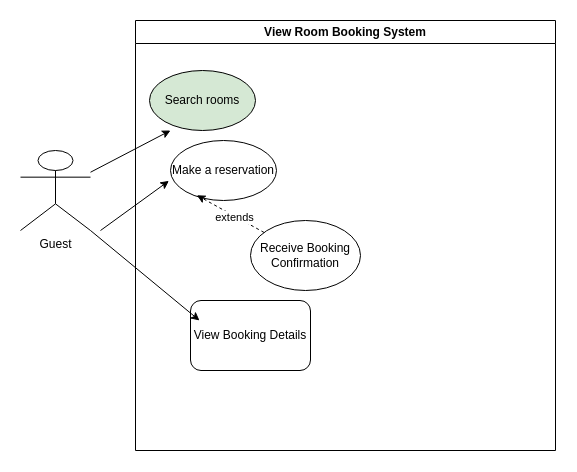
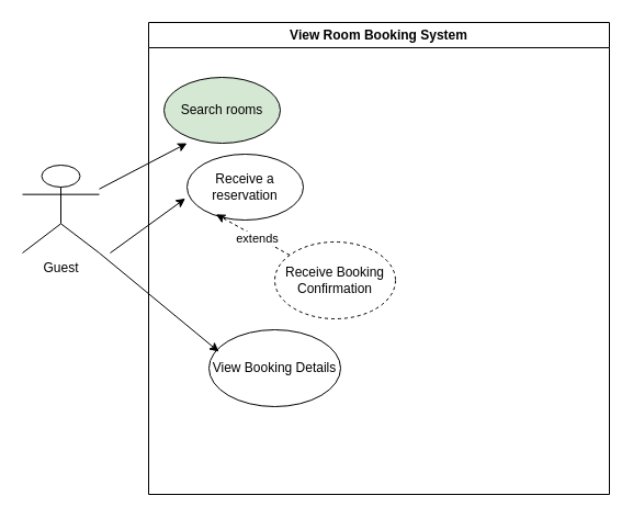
  <mxCell id="0" />
  <mxCell id="1" parent="0" />
  <mxCell id="2" value="View Room Booking System" style="swimlane;whiteSpace=wrap;html=1;" parent="1" vertex="1"><mxGeometry x="135" y="20" width="420" height="430" as="geometry" /></mxCell>
  <mxCell id="3" value="Search rooms" style="ellipse;whiteSpace=wrap;html=1;fillColor=#d5e8d4;" parent="2" vertex="1"><mxGeometry x="14" y="50" width="106" height="60" as="geometry" /></mxCell>
- <mxCell id="4" value="Make a reservation" style="ellipse;whiteSpace=wrap;html=1;" parent="2" vertex="1"><mxGeometry x="35" y="120" width="106" height="60" as="geometry" /></mxCell>
- <mxCell id="5" value="View Booking Details" style="whiteSpace=wrap;html=1;rounded=1;" parent="2" vertex="1"><mxGeometry x="55" y="280" width="120" height="70" as="geometry" /></mxCell>
- <mxCell id="6" value="Receive Booking Confirmation" style="ellipse;whiteSpace=wrap;html=1;" parent="2" vertex="1"><mxGeometry x="115" y="200" width="110" height="70" as="geometry" /></mxCell>
+ <mxCell id="4" value="Receive a reservation" style="ellipse;whiteSpace=wrap;html=1;" parent="2" vertex="1"><mxGeometry x="35" y="120" width="106" height="60" as="geometry" /></mxCell>
+ <mxCell id="5" value="View Booking Details" style="ellipse;whiteSpace=wrap;html=1;" parent="2" vertex="1"><mxGeometry x="55" y="280" width="120" height="70" as="geometry" /></mxCell>
+ <mxCell id="6" value="Receive Booking Confirmation" style="ellipse;whiteSpace=wrap;html=1;dashed=1;" parent="2" vertex="1"><mxGeometry x="115" y="200" width="110" height="70" as="geometry" /></mxCell>
  <mxCell id="7" style="rounded=0;orthogonalLoop=1;jettySize=auto;html=1;entryX=0.249;entryY=0.913;entryDx=0;entryDy=0;entryPerimeter=0;dashed=1;" parent="2" source="6" target="4" edge="1"><mxGeometry relative="1" as="geometry" /></mxCell>
  <mxCell id="8" value="extends" style="edgeLabel;html=1;align=center;verticalAlign=middle;resizable=0;points=[];" parent="7" vertex="1" connectable="0"><mxGeometry x="-0.108" y="1" relative="1" as="geometry"><mxPoint as="offset" /></mxGeometry></mxCell>
  <mxCell id="9" value="" style="endArrow=classic;html=1;rounded=0;" parent="2" source="11" edge="1"><mxGeometry width="50" height="50" relative="1" as="geometry"><mxPoint x="-15" y="160" as="sourcePoint" /><mxPoint x="35" y="110" as="targetPoint" /></mxGeometry></mxCell>
  <mxCell id="10" value="" style="endArrow=classic;html=1;rounded=0;exitX=1;exitY=1;exitDx=0;exitDy=0;exitPerimeter=0;" parent="2" source="11" edge="1"><mxGeometry width="50" height="50" relative="1" as="geometry"><mxPoint x="14" y="350" as="sourcePoint" /><mxPoint x="64" y="300" as="targetPoint" /></mxGeometry></mxCell>
  <mxCell id="11" value="Guest" style="shape=umlActor;verticalLabelPosition=bottom;verticalAlign=top;html=1;outlineConnect=0;" parent="1" vertex="1"><mxGeometry x="20" y="150" width="70" height="80" as="geometry" /></mxCell>
  <mxCell id="12" value="" style="endArrow=classic;html=1;rounded=0;entryX=-0.015;entryY=0.673;entryDx=0;entryDy=0;entryPerimeter=0;" parent="1" target="4" edge="1"><mxGeometry width="50" height="50" relative="1" as="geometry"><mxPoint x="100" y="230" as="sourcePoint" /><mxPoint x="150" y="180" as="targetPoint" /></mxGeometry></mxCell>
